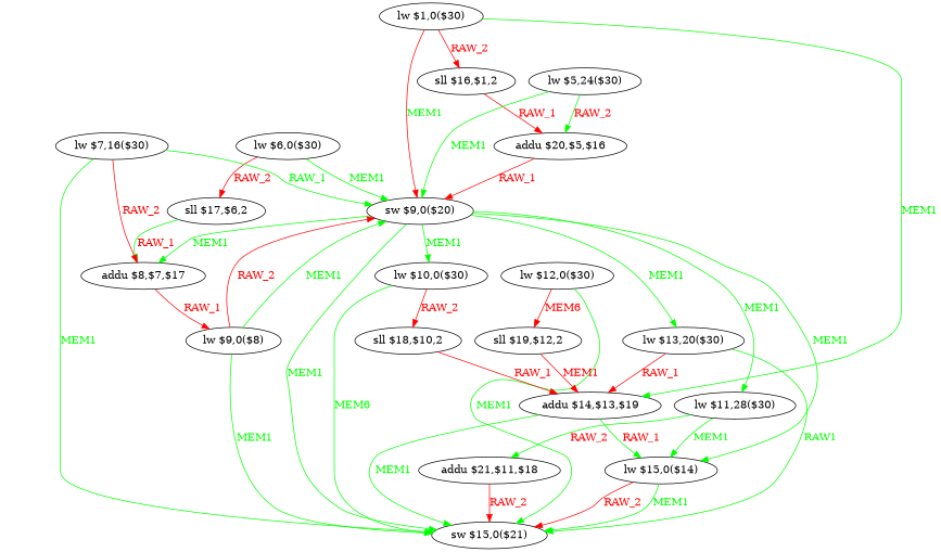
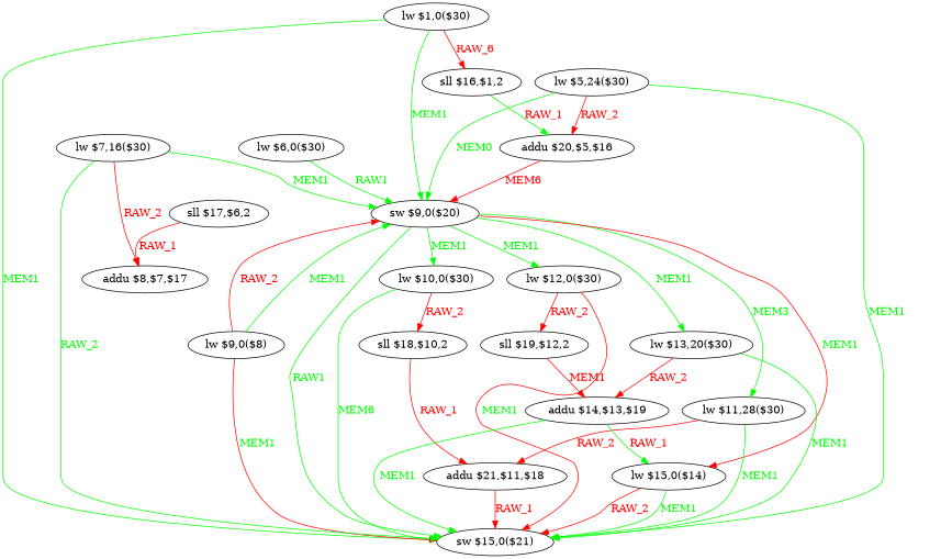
  digraph {
    node [shape=ellipse]
    edge [color=green fontcolor=green]
    n1 [label="lw $1,0($30)"]
    n2 [label="sll $16,$1,2"]
    n3 [label="sw $9,0($20)"]
    n4 [label="sw $15,0($21)"]
    n5 [label="addu $20,$5,$16"]
    n6 [label="lw $10,0($30)"]
    n7 [label="lw $11,28($30)"]
    n8 [label="lw $12,0($30)"]
    n9 [label="lw $13,20($30)"]
    n10 [label="lw $15,0($14)"]
    n11 [label="sll $18,$10,2"]
    n12 [label="addu $21,$11,$18"]
    n13 [label="sll $19,$12,2"]
    n14 [label="addu $14,$13,$19"]
    n15 [label="lw $5,24($30)"]
    n16 [label="lw $6,0($30)"]
    n17 [label="sll $17,$6,2"]
    n18 [label="addu $8,$7,$17"]
    n19 [label="lw $9,0($8)"]
    n20 [label="lw $7,16($30)"]
-   n1 -> n2 [color=red fontcolor=red label=RAW_2]
-   n1 -> n3 [color=red label=MEM1]
-   n1 -> n14 [label=MEM1]
-   n2 -> n5 [color=red fontcolor=red label=RAW_1]
-   n3 -> n4 [label=MEM1]
+   n1 -> n2 [color=red fontcolor=red label=RAW_6]
+   n1 -> n3 [label=MEM1]
+   n1 -> n4 [label=MEM1]
+   n2 -> n5 [fontcolor=red label=RAW_1]
+   n3 -> n4 [label=RAW1]
    n3 -> n6 [label=MEM1]
-   n3 -> n7 [label=MEM1]
-   n3 -> n18 [label=MEM1]
+   n3 -> n7 [label=MEM3]
+   n3 -> n8 [label=MEM1]
    n3 -> n9 [label=MEM1]
-   n3 -> n10 [label=MEM1]
-   n5 -> n3 [color=red fontcolor=red label=RAW_1]
+   n3 -> n10 [color=red label=MEM1]
+   n5 -> n3 [color=red fontcolor=red label=MEM6]
    n6 -> n4 [label=MEM6]
    n6 -> n11 [color=red fontcolor=red label=RAW_2]
-   n7 -> n10 [label=MEM1]
-   n7 -> n12 [fontcolor=red label=RAW_2]
-   n8 -> n4 [label=MEM1]
-   n8 -> n13 [color=red fontcolor=red label=MEM6]
-   n9 -> n4 [label=RAW1]
-   n9 -> n14 [color=red fontcolor=red label=RAW_1]
+   n7 -> n4 [label=MEM1]
+   n7 -> n12 [color=red fontcolor=red label=RAW_2]
+   n8 -> n4 [color=red label=MEM1]
+   n8 -> n13 [color=red fontcolor=red label=RAW_2]
+   n9 -> n4 [label=MEM1]
+   n9 -> n14 [color=red fontcolor=red label=RAW_2]
    n10 -> n4 [label=MEM1]
    n10 -> n4 [color=red fontcolor=red label=RAW_2]
-   n11 -> n14 [color=red fontcolor=red label=RAW_1]
-   n12 -> n4 [color=red fontcolor=red label=RAW_2]
+   n11 -> n12 [color=red fontcolor=red label=RAW_1]
+   n12 -> n4 [color=red fontcolor=red label=RAW_1]
    n13 -> n14 [color=red fontcolor=red label=MEM1]
    n14 -> n4 [label=MEM1]
    n14 -> n10 [fontcolor=red label=RAW_1]
-   n15 -> n3 [label=MEM1]
-   n15 -> n5 [fontcolor=red label=RAW_2]
-   n16 -> n3 [label=MEM1]
-   n16 -> n17 [color=red fontcolor=red label=RAW_2]
-   n17 -> n18 [fontcolor=red label=RAW_1]
-   n18 -> n19 [color=red fontcolor=red label=RAW_1]
+   n15 -> n3 [label=MEM0]
+   n15 -> n4 [label=MEM1]
+   n15 -> n5 [color=red fontcolor=red label=RAW_2]
+   n16 -> n3 [label=RAW1]
+   n17 -> n18 [color=red fontcolor=red label=RAW_1]
    n19 -> n3 [label=MEM1]
    n19 -> n3 [color=red fontcolor=red label=RAW_2]
-   n19 -> n4 [label=MEM1]
-   n20 -> n3 [label=RAW_1]
-   n20 -> n4 [label=MEM1]
+   n19 -> n4 [color=red label=MEM1]
+   n20 -> n3 [label=MEM1]
+   n20 -> n4 [label=RAW_2]
    n20 -> n18 [color=red fontcolor=red label=RAW_2]
  }
